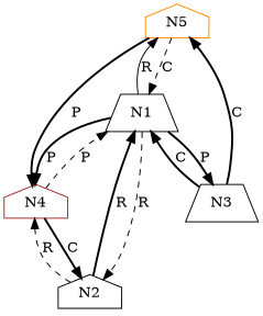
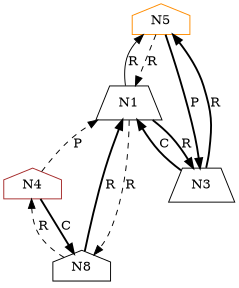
  digraph {
    node [color=black shape=house]
    edge [style=bold]
    n1 [color=darkorange label=N5]
    n2 [label=N1 shape=trapezium]
    n3 [label=N3 shape=trapezium]
-   n4 [label=N2]
+   n4 [label=N8]
    n5 [color=brown label=N4]
-   n1 -> n2 [label=C style=dashed]
-   n1 -> n5 [label=P]
+   n1 -> n2 [label=R style=dashed]
+   n1 -> n3 [label=P]
    n2 -> n1 [label=R style=solid]
-   n2 -> n3 [label=P]
+   n2 -> n3 [label=R]
    n2 -> n4 [label=R style=dashed]
-   n2 -> n5 [label=P]
-   n3 -> n1 [label=C]
+   n3 -> n1 [label=R]
    n3 -> n2 [label=C]
    n4 -> n2 [label=R]
    n4 -> n5 [label=R style=dashed]
    n5 -> n2 [label=P style=dashed]
    n5 -> n4 [label=C]
  }
